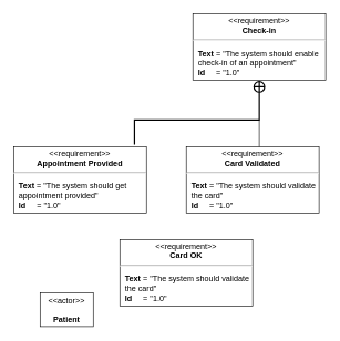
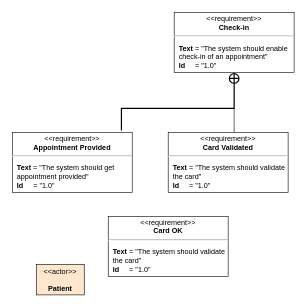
  <mxCell id="0" />
  <mxCell id="1" parent="0" />
  <mxCell id="2" value="&lt;p style=&quot;margin:0px;margin-top:4px;text-align:center;&quot;&gt;&amp;lt;&amp;lt;requirement&amp;gt;&amp;gt;&lt;br&gt;&lt;b&gt;Check-in&lt;/b&gt;&lt;/p&gt;&lt;hr&gt;&lt;p&gt;&lt;/p&gt;&lt;p style=&quot;margin:0px;margin-left:8px;text-align:left;&quot;&gt;&lt;b&gt;Text&amp;nbsp;&lt;/b&gt;= &quot;The system should enable check-in of an appointment&quot;&lt;br&gt;&lt;b&gt;Id&amp;nbsp; &amp;nbsp; &amp;nbsp;&lt;/b&gt;= &quot;1.0&quot;&lt;/p&gt;" style="shape=rect;overflow=fill;html=1;whiteSpace=wrap;align=center;" vertex="1" parent="1"><mxGeometry x="290" y="20" width="200" height="100" as="geometry" /></mxCell>
  <mxCell id="3" value="&lt;p style=&quot;margin:0px;margin-top:4px;text-align:center;&quot;&gt;&amp;lt;&amp;lt;requirement&amp;gt;&amp;gt;&lt;br&gt;&lt;b&gt;Appointment Provided&lt;/b&gt;&lt;/p&gt;&lt;hr&gt;&lt;p&gt;&lt;/p&gt;&lt;p style=&quot;margin:0px;margin-left:8px;text-align:left;&quot;&gt;&lt;b&gt;Text&amp;nbsp;&lt;/b&gt;= &quot;The system should&lt;span style=&quot;background-color: initial;&quot;&gt;&amp;nbsp;get appointment provided&quot;&lt;/span&gt;&lt;/p&gt;&lt;p style=&quot;margin:0px;margin-left:8px;text-align:left;&quot;&gt;&lt;b&gt;Id&amp;nbsp; &amp;nbsp; &amp;nbsp;&lt;/b&gt;= &quot;1.0&quot;&lt;/p&gt;" style="shape=rect;overflow=fill;html=1;whiteSpace=wrap;align=center;" vertex="1" parent="1"><mxGeometry x="20" y="220" width="200" height="100" as="geometry" /></mxCell>
  <mxCell id="4" value="" style="endArrow=circlePlus;html=1;rounded=0;strokeWidth=2;endFill=0;exitX=0.91;exitY=-0.034;exitDx=0;exitDy=0;exitPerimeter=0;" edge="1" parent="1" source="3" target="2"><mxGeometry width="50" height="50" relative="1" as="geometry"><mxPoint x="400" y="339" as="sourcePoint" /><mxPoint x="400" y="280" as="targetPoint" /><Array as="points"><mxPoint x="202" y="180" /><mxPoint x="390" y="180" /></Array></mxGeometry></mxCell>
  <mxCell id="5" value="&lt;p style=&quot;margin:0px;margin-top:4px;text-align:center;&quot;&gt;&amp;lt;&amp;lt;requirement&amp;gt;&amp;gt;&lt;br&gt;&lt;b&gt;Card Validated&lt;/b&gt;&lt;/p&gt;&lt;hr&gt;&lt;p&gt;&lt;/p&gt;&lt;p style=&quot;margin:0px;margin-left:8px;text-align:left;&quot;&gt;&lt;b&gt;Text&amp;nbsp;&lt;/b&gt;= &quot;The system should validate the card&quot;&lt;br&gt;&lt;b&gt;Id&amp;nbsp; &amp;nbsp; &amp;nbsp;&lt;/b&gt;= &quot;1.0&quot;&lt;/p&gt;" style="shape=rect;overflow=fill;html=1;whiteSpace=wrap;align=center;" vertex="1" parent="1"><mxGeometry x="280" y="220" width="200" height="100" as="geometry" /></mxCell>
  <mxCell id="6" value="" style="endArrow=none;html=1;rounded=0;" edge="1" parent="1"><mxGeometry width="50" height="50" relative="1" as="geometry"><mxPoint x="390" y="220" as="sourcePoint" /><mxPoint x="390" y="180" as="targetPoint" /></mxGeometry></mxCell>
- <mxCell id="7" value="&amp;lt;&amp;lt;actor&amp;gt;&amp;gt;&lt;br&gt;&lt;br&gt;&lt;b&gt;Patient&lt;/b&gt;" style="html=1;align=center;verticalAlign=middle;dashed=0;whiteSpace=wrap;" vertex="1" parent="1"><mxGeometry x="60" y="440" width="80" height="51" as="geometry" /></mxCell>
+ <mxCell id="7" value="&amp;lt;&amp;lt;actor&amp;gt;&amp;gt;&lt;br&gt;&lt;br&gt;&lt;b&gt;Patient&lt;/b&gt;" style="html=1;align=center;verticalAlign=middle;dashed=0;whiteSpace=wrap;fillColor=#ffe6cc;" vertex="1" parent="1"><mxGeometry x="60" y="440" width="80" height="51" as="geometry" /></mxCell>
  <mxCell id="8" value="&lt;p style=&quot;margin:0px;margin-top:4px;text-align:center;&quot;&gt;&amp;lt;&amp;lt;requirement&amp;gt;&amp;gt;&lt;br&gt;&lt;b&gt;Card OK&lt;/b&gt;&lt;/p&gt;&lt;hr&gt;&lt;p&gt;&lt;/p&gt;&lt;p style=&quot;margin:0px;margin-left:8px;text-align:left;&quot;&gt;&lt;b&gt;Text&amp;nbsp;&lt;/b&gt;= &quot;The system should validate the card&quot;&lt;br&gt;&lt;b&gt;Id&amp;nbsp; &amp;nbsp; &amp;nbsp;&lt;/b&gt;= &quot;1.0&quot;&lt;/p&gt;" style="shape=rect;overflow=fill;html=1;whiteSpace=wrap;align=center;" vertex="1" parent="1"><mxGeometry x="180" y="360" width="200" height="100" as="geometry" /></mxCell>
